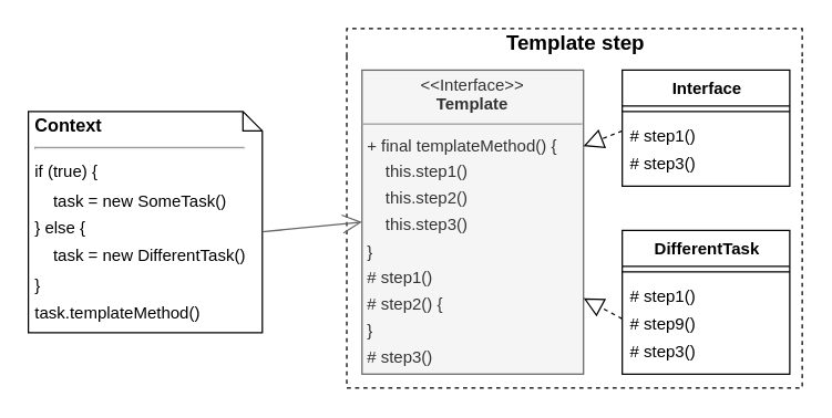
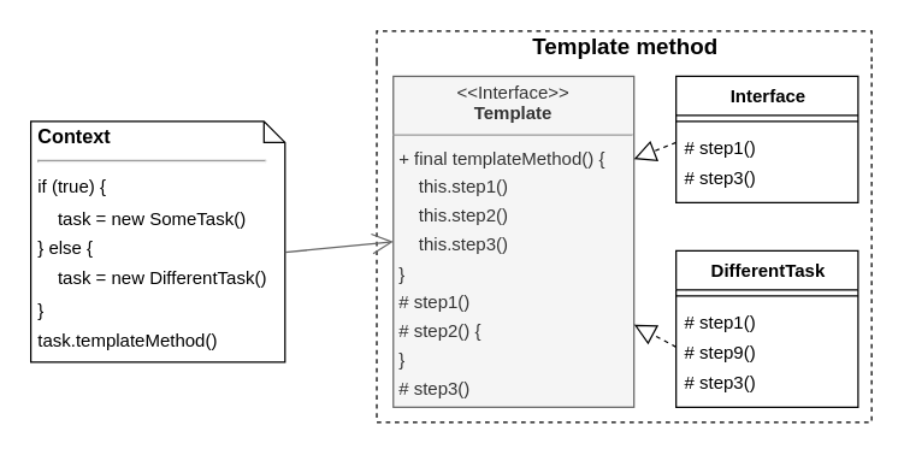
  <mxCell id="0" />
  <mxCell id="1" parent="0" />
- <mxCell id="2" value="Template step" style="swimlane;html=1;horizontal=1;startSize=20;fillColor=none;strokeColor=#000000;rounded=0;comic=0;fontSize=15;dashed=1;swimlaneLine=0;shadow=0;glass=0;perimeterSpacing=0;labelBackgroundColor=none;collapsible=0;" vertex="1" parent="1"><mxGeometry x="250" y="20" width="329" height="260" as="geometry"><mxRectangle x="110" y="60" width="100" height="20" as="alternateBounds" /></mxGeometry></mxCell>
+ <mxCell id="2" value="Template method" style="swimlane;html=1;horizontal=1;startSize=20;fillColor=none;strokeColor=#000000;rounded=0;comic=0;fontSize=15;dashed=1;swimlaneLine=0;shadow=0;glass=0;perimeterSpacing=0;labelBackgroundColor=none;collapsible=0;" vertex="1" parent="1"><mxGeometry x="250" y="20" width="329" height="260" as="geometry"><mxRectangle x="110" y="60" width="100" height="20" as="alternateBounds" /></mxGeometry></mxCell>
  <mxCell id="3" value="Interface" style="swimlane;fontStyle=1;align=center;verticalAlign=top;childLayout=stackLayout;horizontal=1;startSize=26;horizontalStack=0;resizeParent=1;resizeParentMax=0;resizeLast=0;collapsible=0;marginBottom=0;rounded=0;shadow=0;glass=0;comic=0;strokeWidth=1;fontSize=12;labelBackgroundColor=none;fillColor=#ffffff;html=1;" vertex="1" parent="2"><mxGeometry x="199" y="30" width="121" height="84" as="geometry" /></mxCell>
  <mxCell id="4" value="" style="line;strokeWidth=1;fillColor=none;align=left;verticalAlign=middle;spacingTop=-1;spacingLeft=3;spacingRight=3;rotatable=0;labelPosition=right;points=[];portConstraint=eastwest;" vertex="1" parent="3"><mxGeometry y="26" width="121" height="8" as="geometry" /></mxCell>
  <mxCell id="5" value="# step1()" style="text;strokeColor=none;fillColor=none;align=left;verticalAlign=top;spacingLeft=4;spacingRight=4;overflow=hidden;rotatable=0;points=[[0,0.5],[1,0.5]];portConstraint=eastwest;" vertex="1" parent="3"><mxGeometry y="34" width="121" height="20" as="geometry" /></mxCell>
  <mxCell id="6" value="# step3()" style="text;strokeColor=none;fillColor=none;align=left;verticalAlign=top;spacingLeft=4;spacingRight=4;overflow=hidden;rotatable=0;points=[[0,0.5],[1,0.5]];portConstraint=eastwest;" vertex="1" parent="3"><mxGeometry y="54" width="121" height="30" as="geometry" /></mxCell>
  <mxCell id="7" value="&lt;p style=&quot;margin: 4px 0px 0px ; text-align: center ; line-height: 120%&quot;&gt;&lt;span&gt;&amp;lt;&amp;lt;Interface&amp;gt;&amp;gt;&lt;/span&gt;&lt;br&gt;&lt;b&gt;Template&lt;/b&gt;&lt;/p&gt;&lt;hr size=&quot;1&quot;&gt;&lt;p style=&quot;margin: 0px 0px 0px 4px ; line-height: 160%&quot;&gt;+ final templateMethod() {&lt;/p&gt;&lt;p style=&quot;margin: 0px 0px 0px 4px ; line-height: 160%&quot;&gt;&amp;nbsp; &amp;nbsp; this.step1()&lt;/p&gt;&lt;p style=&quot;margin: 0px 0px 0px 4px ; line-height: 160%&quot;&gt;&amp;nbsp; &amp;nbsp; this.step2()&lt;/p&gt;&lt;p style=&quot;margin: 0px 0px 0px 4px ; line-height: 160%&quot;&gt;&amp;nbsp; &amp;nbsp; this.step3()&lt;/p&gt;&lt;p style=&quot;margin: 0px 0px 0px 4px ; line-height: 160%&quot;&gt;}&lt;br&gt;&lt;/p&gt;&lt;p style=&quot;margin: 0px 0px 0px 4px ; line-height: 160%&quot;&gt;# step1()&lt;/p&gt;&lt;p style=&quot;margin: 0px 0px 0px 4px ; line-height: 160%&quot;&gt;# step2() {&lt;/p&gt;&lt;p style=&quot;margin: 0px 0px 0px 4px ; line-height: 160%&quot;&gt;}&lt;/p&gt;&lt;p style=&quot;margin: 0px 0px 0px 4px ; line-height: 160%&quot;&gt;# step3()&lt;/p&gt;" style="verticalAlign=top;align=left;overflow=fill;fontSize=12;fontFamily=Helvetica;html=1;rounded=0;shadow=0;glass=0;comic=0;labelBackgroundColor=none;labelBorderColor=none;imageAspect=1;noLabel=0;portConstraintRotation=0;snapToPoint=0;container=1;dropTarget=1;collapsible=0;autosize=0;spacingLeft=0;spacingRight=0;fontStyle=0;fillColor=#f5f5f5;strokeColor=#666666;fontColor=#333333;" vertex="1" parent="2"><mxGeometry x="11" y="30" width="160" height="220" as="geometry" /></mxCell>
  <mxCell id="8" value="" style="endArrow=block;dashed=1;endFill=0;endSize=12;html=1;exitX=0;exitY=0.5;exitDx=0;exitDy=0;entryX=1;entryY=0.25;entryDx=0;entryDy=0;" edge="1" parent="2" source="5" target="7"><mxGeometry width="160" relative="1" as="geometry"><mxPoint x="289" y="150" as="sourcePoint" /><mxPoint x="449" y="150" as="targetPoint" /></mxGeometry></mxCell>
  <mxCell id="9" value="" style="endArrow=block;dashed=1;endFill=0;endSize=12;html=1;exitX=0;exitY=0.5;exitDx=0;exitDy=0;entryX=1;entryY=0.75;entryDx=0;entryDy=0;" edge="1" parent="2" source="13" target="7"><mxGeometry width="160" relative="1" as="geometry"><mxPoint x="289" y="150" as="sourcePoint" /><mxPoint x="449" y="150" as="targetPoint" /></mxGeometry></mxCell>
  <mxCell id="10" value="DifferentTask" style="swimlane;fontStyle=1;align=center;verticalAlign=top;childLayout=stackLayout;horizontal=1;startSize=26;horizontalStack=0;resizeParent=1;resizeParentMax=0;resizeLast=0;collapsible=0;marginBottom=0;rounded=0;shadow=0;glass=0;comic=0;strokeWidth=1;fontSize=12;labelBackgroundColor=none;fillColor=#ffffff;html=1;" vertex="1" parent="2"><mxGeometry x="199" y="146" width="121" height="104" as="geometry" /></mxCell>
  <mxCell id="11" value="" style="line;strokeWidth=1;fillColor=none;align=left;verticalAlign=middle;spacingTop=-1;spacingLeft=3;spacingRight=3;rotatable=0;labelPosition=right;points=[];portConstraint=eastwest;" vertex="1" parent="10"><mxGeometry y="26" width="121" height="8" as="geometry" /></mxCell>
  <mxCell id="12" value="# step1()" style="text;strokeColor=none;fillColor=none;align=left;verticalAlign=top;spacingLeft=4;spacingRight=4;overflow=hidden;rotatable=0;points=[[0,0.5],[1,0.5]];portConstraint=eastwest;" vertex="1" parent="10"><mxGeometry y="34" width="121" height="20" as="geometry" /></mxCell>
  <mxCell id="13" value="# step9()" style="text;strokeColor=none;fillColor=none;align=left;verticalAlign=top;spacingLeft=4;spacingRight=4;overflow=hidden;rotatable=0;points=[[0,0.5],[1,0.5]];portConstraint=eastwest;" vertex="1" parent="10"><mxGeometry y="54" width="121" height="20" as="geometry" /></mxCell>
  <mxCell id="14" value="# step3()" style="text;strokeColor=none;fillColor=none;align=left;verticalAlign=top;spacingLeft=4;spacingRight=4;overflow=hidden;rotatable=0;points=[[0,0.5],[1,0.5]];portConstraint=eastwest;" vertex="1" parent="10"><mxGeometry y="74" width="121" height="30" as="geometry" /></mxCell>
  <mxCell id="15" value="&lt;p style=&quot;line-height: 20%&quot;&gt;Context&lt;br&gt;&lt;/p&gt;&lt;hr&gt;&lt;span style=&quot;font-size: 12px ; font-weight: 400 ; line-height: 170%&quot;&gt;if (true) {&lt;br&gt;&amp;nbsp; &amp;nbsp; task = new SomeTask()&lt;br&gt;} else {&lt;br&gt;&amp;nbsp; &amp;nbsp; task = new DifferentTask()&lt;br&gt;}&lt;br&gt;&lt;/span&gt;&lt;font style=&quot;font-size: 12px&quot;&gt;&lt;span style=&quot;font-weight: normal ; line-height: 170%&quot;&gt;task.templateMethod()&lt;/span&gt;&lt;/font&gt;&lt;br&gt;&lt;p&gt;&lt;/p&gt;" style="shape=note;size=14;verticalAlign=top;align=left;spacingTop=-13;rounded=0;shadow=0;glass=0;comic=0;strokeColor=#000000;fillColor=none;fontSize=13;fontStyle=1;labelBorderColor=none;whiteSpace=wrap;html=1;spacingLeft=0;spacingBottom=0;spacingRight=0;spacing=5;labelBackgroundColor=none;" vertex="1" parent="1"><mxGeometry x="20" y="80" width="169" height="160" as="geometry" /></mxCell>
  <mxCell id="16" value="" style="endArrow=open;endFill=1;endSize=12;html=1;strokeColor=#666666;exitX=0;exitY=0;exitDx=169;exitDy=87;exitPerimeter=0;entryX=0;entryY=0.5;entryDx=0;entryDy=0;" edge="1" parent="1" source="15" target="7"><mxGeometry width="160" relative="1" as="geometry"><mxPoint x="170" y="-7810" as="sourcePoint" /><mxPoint x="330" y="-7810" as="targetPoint" /></mxGeometry></mxCell>
